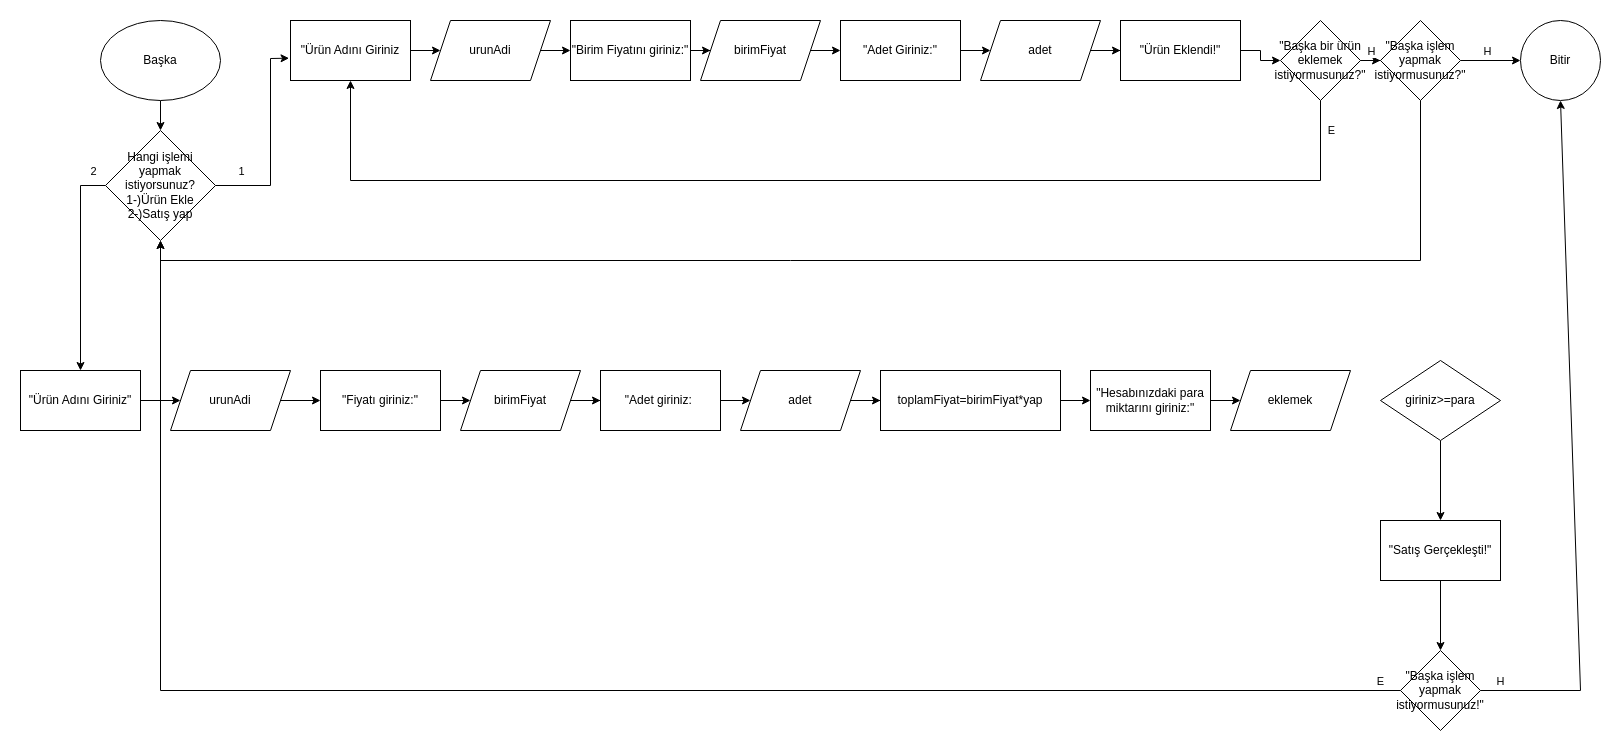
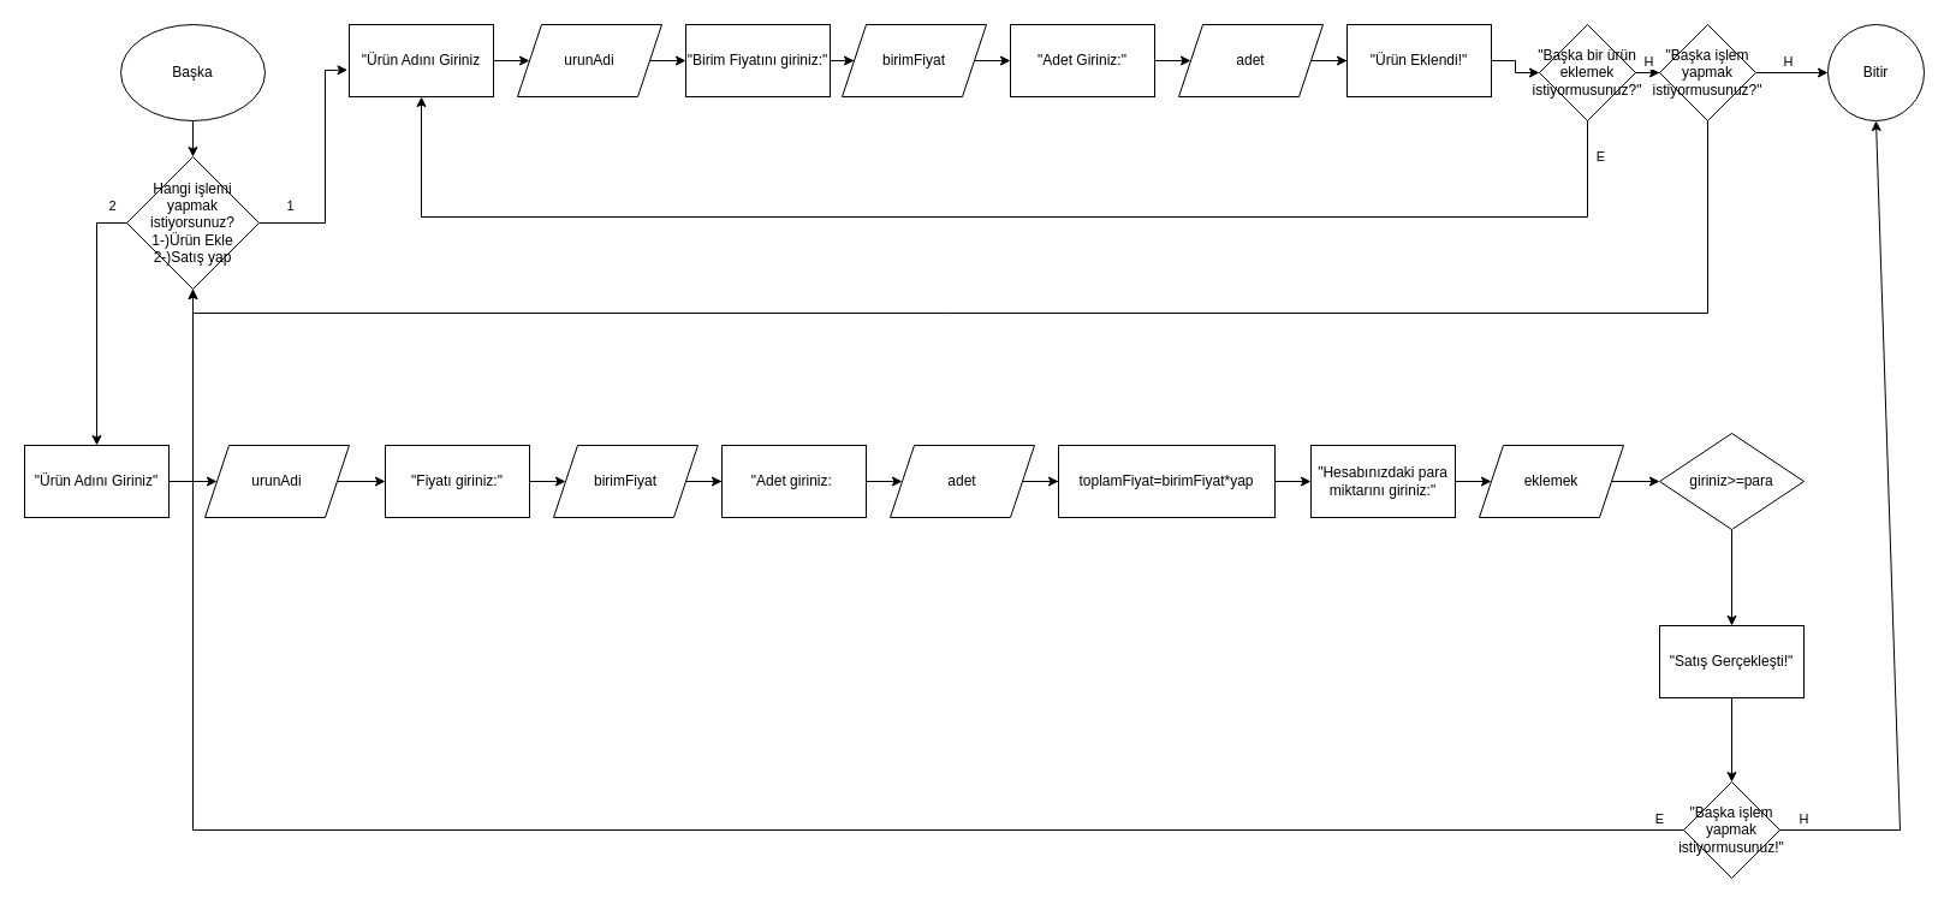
  <mxCell id="0" />
  <mxCell id="1" parent="0" />
  <mxCell id="2" value="" style="edgeStyle=orthogonalEdgeStyle;rounded=0;orthogonalLoop=1;jettySize=auto;html=1;" edge="1" parent="1" source="3" target="6"><mxGeometry relative="1" as="geometry" /></mxCell>
  <mxCell id="3" value="Başka" style="ellipse;whiteSpace=wrap;html=1;" vertex="1" parent="1"><mxGeometry x="100" width="120" height="80" as="geometry" y="20" /></mxCell>
  <mxCell id="4" value="" style="edgeStyle=orthogonalEdgeStyle;rounded=0;orthogonalLoop=1;jettySize=auto;html=1;exitX=0;exitY=0.5;exitDx=0;exitDy=0;" edge="1" parent="1" source="6" target="34"><mxGeometry relative="1" as="geometry" /></mxCell>
  <mxCell id="5" value="2" style="edgeLabel;html=1;align=center;verticalAlign=middle;resizable=0;points=[];" vertex="1" connectable="0" parent="4"><mxGeometry x="-0.878" relative="1" as="geometry"><mxPoint y="-15" as="offset" /></mxGeometry></mxCell>
  <mxCell id="6" value="Hangi işlemi yapmak istiyorsunuz?&lt;div&gt;1-)Ürün Ekle&lt;/div&gt;&lt;div&gt;2-)Satış yap&lt;/div&gt;" style="rhombus;whiteSpace=wrap;html=1;" vertex="1" parent="1"><mxGeometry x="105" y="130" width="110" height="110" as="geometry" /></mxCell>
  <mxCell id="7" value="" style="edgeStyle=orthogonalEdgeStyle;rounded=0;orthogonalLoop=1;jettySize=auto;html=1;" edge="1" parent="1" source="8" target="12"><mxGeometry relative="1" as="geometry" /></mxCell>
  <mxCell id="8" value="&quot;Ürün Adını Giriniz" style="rounded=0;whiteSpace=wrap;html=1;" vertex="1" parent="1"><mxGeometry x="290" width="120" height="60" as="geometry" y="20" /></mxCell>
  <mxCell id="9" value="" style="endArrow=classic;html=1;rounded=0;exitX=1;exitY=0.5;exitDx=0;exitDy=0;entryX=-0.012;entryY=0.628;entryDx=0;entryDy=0;entryPerimeter=0;" edge="1" parent="1" source="6" target="8"><mxGeometry width="50" height="50" relative="1" as="geometry"><mxPoint x="390" y="370" as="sourcePoint" /><mxPoint x="440" y="320" as="targetPoint" /><Array as="points"><mxPoint x="270" y="185" /><mxPoint x="270" y="58" /></Array></mxGeometry></mxCell>
  <mxCell id="10" value="1" style="edgeLabel;html=1;align=center;verticalAlign=middle;resizable=0;points=[];" vertex="1" connectable="0" parent="9"><mxGeometry x="-0.039" relative="1" as="geometry"><mxPoint x="-30" y="26" as="offset" /></mxGeometry></mxCell>
  <mxCell id="11" value="" style="edgeStyle=orthogonalEdgeStyle;rounded=0;orthogonalLoop=1;jettySize=auto;html=1;" edge="1" parent="1" source="12"><mxGeometry relative="1" as="geometry"><mxPoint x="569.984" y="50.048" as="targetPoint" /></mxGeometry></mxCell>
  <mxCell id="12" value="urunAdi" style="shape=parallelogram;perimeter=parallelogramPerimeter;whiteSpace=wrap;html=1;fixedSize=1;" vertex="1" parent="1"><mxGeometry x="430" width="120" height="60" as="geometry" y="20" /></mxCell>
  <mxCell id="13" value="" style="edgeStyle=orthogonalEdgeStyle;rounded=0;orthogonalLoop=1;jettySize=auto;html=1;" edge="1" parent="1" source="14" target="16"><mxGeometry relative="1" as="geometry" /></mxCell>
  <mxCell id="14" value="&quot;Birim Fiyatını giriniz:&quot;" style="rounded=0;whiteSpace=wrap;html=1;" vertex="1" parent="1"><mxGeometry x="570" width="120" height="60" as="geometry" y="20" /></mxCell>
  <mxCell id="15" value="" style="edgeStyle=orthogonalEdgeStyle;rounded=0;orthogonalLoop=1;jettySize=auto;html=1;" edge="1" parent="1" source="16"><mxGeometry relative="1" as="geometry"><mxPoint x="840" y="50" as="targetPoint" /></mxGeometry></mxCell>
  <mxCell id="16" value="birimFiyat" style="shape=parallelogram;perimeter=parallelogramPerimeter;whiteSpace=wrap;html=1;fixedSize=1;rounded=0;" vertex="1" parent="1"><mxGeometry x="700" width="120" height="60" as="geometry" y="20" /></mxCell>
  <mxCell id="17" value="" style="edgeStyle=orthogonalEdgeStyle;rounded=0;orthogonalLoop=1;jettySize=auto;html=1;" edge="1" parent="1" source="18" target="20"><mxGeometry relative="1" as="geometry" /></mxCell>
  <mxCell id="18" value="&quot;Adet Giriniz:&quot;" style="rounded=0;whiteSpace=wrap;html=1;" vertex="1" parent="1"><mxGeometry x="840" width="120" height="60" as="geometry" y="20" /></mxCell>
  <mxCell id="19" value="" style="edgeStyle=orthogonalEdgeStyle;rounded=0;orthogonalLoop=1;jettySize=auto;html=1;" edge="1" parent="1" source="20" target="22"><mxGeometry relative="1" as="geometry" /></mxCell>
  <mxCell id="20" value="adet" style="shape=parallelogram;perimeter=parallelogramPerimeter;whiteSpace=wrap;html=1;fixedSize=1;" vertex="1" parent="1"><mxGeometry x="980" width="120" height="60" as="geometry" y="20" /></mxCell>
  <mxCell id="21" value="" style="edgeStyle=orthogonalEdgeStyle;rounded=0;orthogonalLoop=1;jettySize=auto;html=1;" edge="1" parent="1" source="22" target="25"><mxGeometry relative="1" as="geometry" /></mxCell>
  <mxCell id="22" value="&quot;Ürün Eklendi!&quot;" style="whiteSpace=wrap;html=1;" vertex="1" parent="1"><mxGeometry x="1120" width="120" height="60" as="geometry" y="20" /></mxCell>
  <mxCell id="23" value="" style="edgeStyle=orthogonalEdgeStyle;rounded=0;orthogonalLoop=1;jettySize=auto;html=1;" edge="1" parent="1" source="25" target="28"><mxGeometry relative="1" as="geometry" /></mxCell>
  <mxCell id="24" value="H" style="edgeLabel;html=1;align=center;verticalAlign=middle;resizable=0;points=[];" vertex="1" connectable="0" parent="23"><mxGeometry x="0.544" y="1" relative="1" as="geometry"><mxPoint x="4" y="-9" as="offset" /></mxGeometry></mxCell>
  <mxCell id="25" value="&quot;Başka bir ürün eklemek istiyormusunuz?&quot;" style="rhombus;whiteSpace=wrap;html=1;" vertex="1" parent="1"><mxGeometry x="1280" width="80" height="80" as="geometry" y="20" /></mxCell>
  <mxCell id="26" value="" style="edgeStyle=orthogonalEdgeStyle;rounded=0;orthogonalLoop=1;jettySize=auto;html=1;" edge="1" parent="1" source="28" target="29"><mxGeometry relative="1" as="geometry" /></mxCell>
  <mxCell id="27" value="H" style="edgeLabel;html=1;align=center;verticalAlign=middle;resizable=0;points=[];" vertex="1" connectable="0" parent="26"><mxGeometry x="-0.144" relative="1" as="geometry"><mxPoint y="-10" as="offset" /></mxGeometry></mxCell>
  <mxCell id="28" value="&quot;Başka işlem yapmak istiyormusunuz?&quot;" style="rhombus;whiteSpace=wrap;html=1;" vertex="1" parent="1"><mxGeometry x="1380" width="80" height="80" as="geometry" y="20" /></mxCell>
  <mxCell id="29" value="Bitir" style="ellipse;whiteSpace=wrap;html=1;" vertex="1" parent="1"><mxGeometry x="1520" y="20" width="80" height="80" as="geometry" /></mxCell>
  <mxCell id="30" value="" style="endArrow=classic;html=1;rounded=0;entryX=0.5;entryY=1;entryDx=0;entryDy=0;exitX=0.5;exitY=1;exitDx=0;exitDy=0;" edge="1" parent="1" source="28" target="6"><mxGeometry width="50" height="50" relative="1" as="geometry"><mxPoint x="880" y="190" as="sourcePoint" /><mxPoint x="930" y="140" as="targetPoint" /><Array as="points"><mxPoint x="1420" y="260" /><mxPoint x="790" y="260" /><mxPoint x="160" y="260" /></Array></mxGeometry></mxCell>
  <mxCell id="31" value="" style="endArrow=classic;html=1;rounded=0;entryX=0.5;entryY=1;entryDx=0;entryDy=0;exitX=0.5;exitY=1;exitDx=0;exitDy=0;" edge="1" parent="1" source="25" target="8"><mxGeometry width="50" height="50" relative="1" as="geometry"><mxPoint x="880" y="190" as="sourcePoint" /><mxPoint x="930" y="140" as="targetPoint" /><Array as="points"><mxPoint x="1320" y="180" /><mxPoint x="350" y="180" /></Array></mxGeometry></mxCell>
  <mxCell id="32" value="E" style="edgeLabel;html=1;align=center;verticalAlign=middle;resizable=0;points=[];" vertex="1" connectable="0" parent="31"><mxGeometry x="-0.939" y="-1" relative="1" as="geometry"><mxPoint x="11" y="-6" as="offset" /></mxGeometry></mxCell>
  <mxCell id="33" value="" style="edgeStyle=orthogonalEdgeStyle;rounded=0;orthogonalLoop=1;jettySize=auto;html=1;" edge="1" parent="1" source="34" target="36"><mxGeometry relative="1" as="geometry" /></mxCell>
  <mxCell id="34" value="&quot;Ürün Adını Giriniz&quot;" style="whiteSpace=wrap;html=1;" vertex="1" parent="1"><mxGeometry y="370" width="120" height="60" as="geometry" x="20" /></mxCell>
  <mxCell id="35" value="" style="edgeStyle=orthogonalEdgeStyle;rounded=0;orthogonalLoop=1;jettySize=auto;html=1;" edge="1" parent="1" source="36" target="38"><mxGeometry relative="1" as="geometry" /></mxCell>
  <mxCell id="36" value="urunAdi" style="shape=parallelogram;perimeter=parallelogramPerimeter;whiteSpace=wrap;html=1;fixedSize=1;" vertex="1" parent="1"><mxGeometry x="170" y="370" width="120" height="60" as="geometry" /></mxCell>
  <mxCell id="37" value="" style="edgeStyle=orthogonalEdgeStyle;rounded=0;orthogonalLoop=1;jettySize=auto;html=1;" edge="1" parent="1" source="38" target="40"><mxGeometry relative="1" as="geometry"><mxPoint x="470" y="400" as="targetPoint" /></mxGeometry></mxCell>
  <mxCell id="38" value="&quot;Fiyatı giriniz:&quot;" style="whiteSpace=wrap;html=1;" vertex="1" parent="1"><mxGeometry x="320" y="370" width="120" height="60" as="geometry" /></mxCell>
  <mxCell id="39" value="" style="edgeStyle=orthogonalEdgeStyle;rounded=0;orthogonalLoop=1;jettySize=auto;html=1;" edge="1" parent="1" source="40" target="42"><mxGeometry relative="1" as="geometry" /></mxCell>
  <mxCell id="40" value="birimFiyat" style="shape=parallelogram;perimeter=parallelogramPerimeter;whiteSpace=wrap;html=1;fixedSize=1;" vertex="1" parent="1"><mxGeometry x="460" y="370" width="120" height="60" as="geometry" /></mxCell>
  <mxCell id="41" value="" style="edgeStyle=orthogonalEdgeStyle;rounded=0;orthogonalLoop=1;jettySize=auto;html=1;" edge="1" parent="1" source="42" target="44"><mxGeometry relative="1" as="geometry" /></mxCell>
  <mxCell id="42" value="&quot;Adet giriniz:&amp;nbsp;" style="whiteSpace=wrap;html=1;" vertex="1" parent="1"><mxGeometry x="600" y="370" width="120" height="60" as="geometry" /></mxCell>
  <mxCell id="43" value="" style="edgeStyle=orthogonalEdgeStyle;rounded=0;orthogonalLoop=1;jettySize=auto;html=1;" edge="1" parent="1" source="44" target="46"><mxGeometry relative="1" as="geometry" /></mxCell>
  <mxCell id="44" value="adet" style="shape=parallelogram;perimeter=parallelogramPerimeter;whiteSpace=wrap;html=1;fixedSize=1;" vertex="1" parent="1"><mxGeometry x="740" y="370" width="120" height="60" as="geometry" /></mxCell>
  <mxCell id="45" value="" style="edgeStyle=orthogonalEdgeStyle;rounded=0;orthogonalLoop=1;jettySize=auto;html=1;" edge="1" parent="1" source="46" target="48"><mxGeometry relative="1" as="geometry" /></mxCell>
  <mxCell id="46" value="toplamFiyat=birimFiyat*yap" style="whiteSpace=wrap;html=1;" vertex="1" parent="1"><mxGeometry x="880" y="370" width="180" height="60" as="geometry" /></mxCell>
  <mxCell id="47" value="" style="edgeStyle=orthogonalEdgeStyle;rounded=0;orthogonalLoop=1;jettySize=auto;html=1;" edge="1" parent="1" source="48" target="50"><mxGeometry relative="1" as="geometry" /></mxCell>
  <mxCell id="48" value="&quot;Hesabınızdaki para miktarını giriniz:&quot;" style="whiteSpace=wrap;html=1;" vertex="1" parent="1"><mxGeometry x="1090" y="370" width="120" height="60" as="geometry" /></mxCell>
+ <mxCell id="49" value="" style="edgeStyle=orthogonalEdgeStyle;rounded=0;orthogonalLoop=1;jettySize=auto;html=1;" edge="1" parent="1" source="50" target="52"><mxGeometry relative="1" as="geometry" /></mxCell>
  <mxCell id="50" value="eklemek" style="shape=parallelogram;perimeter=parallelogramPerimeter;whiteSpace=wrap;html=1;fixedSize=1;" vertex="1" parent="1"><mxGeometry x="1230" y="370" width="120" height="60" as="geometry" /></mxCell>
  <mxCell id="51" value="" style="edgeStyle=orthogonalEdgeStyle;rounded=0;orthogonalLoop=1;jettySize=auto;html=1;" edge="1" parent="1" source="52" target="54"><mxGeometry relative="1" as="geometry" /></mxCell>
  <mxCell id="52" value="giriniz&amp;gt;=para" style="rhombus;whiteSpace=wrap;html=1;" vertex="1" parent="1"><mxGeometry x="1380" y="360" width="120" height="80" as="geometry" /></mxCell>
  <mxCell id="53" value="" style="edgeStyle=orthogonalEdgeStyle;rounded=0;orthogonalLoop=1;jettySize=auto;html=1;" edge="1" parent="1" source="54" target="55"><mxGeometry relative="1" as="geometry" /></mxCell>
  <mxCell id="54" value="&quot;Satış Gerçekleşti!&quot;" style="whiteSpace=wrap;html=1;" vertex="1" parent="1"><mxGeometry x="1380" y="520" width="120" height="60" as="geometry" /></mxCell>
  <mxCell id="55" value="&quot;Başka işlem yapmak istiyormusunuz!&quot;" style="rhombus;whiteSpace=wrap;html=1;" vertex="1" parent="1"><mxGeometry x="1400" y="650" width="80" height="80" as="geometry" /></mxCell>
  <mxCell id="56" value="" style="endArrow=classic;html=1;rounded=0;exitX=0;exitY=0.5;exitDx=0;exitDy=0;entryX=0.5;entryY=1;entryDx=0;entryDy=0;" edge="1" parent="1" source="55" target="6"><mxGeometry width="50" height="50" relative="1" as="geometry"><mxPoint x="880" y="600" as="sourcePoint" /><mxPoint x="60" y="690" as="targetPoint" /><Array as="points"><mxPoint x="160" y="690" /></Array></mxGeometry></mxCell>
  <mxCell id="57" value="E" style="edgeLabel;html=1;align=center;verticalAlign=middle;resizable=0;points=[];" vertex="1" connectable="0" parent="56"><mxGeometry x="-0.935" y="2" relative="1" as="geometry"><mxPoint x="34" y="-12" as="offset" /></mxGeometry></mxCell>
  <mxCell id="58" value="" style="endArrow=classic;html=1;rounded=0;exitX=1;exitY=0.5;exitDx=0;exitDy=0;entryX=0.5;entryY=1;entryDx=0;entryDy=0;" edge="1" parent="1" source="55" target="29"><mxGeometry width="50" height="50" relative="1" as="geometry"><mxPoint x="790" y="500" as="sourcePoint" /><mxPoint x="840" y="450" as="targetPoint" /><Array as="points"><mxPoint x="1580" y="690" /></Array></mxGeometry></mxCell>
  <mxCell id="59" value="H" style="edgeLabel;html=1;align=center;verticalAlign=middle;resizable=0;points=[];" vertex="1" connectable="0" parent="58"><mxGeometry x="-0.903" y="1" relative="1" as="geometry"><mxPoint x="-14" y="-9" as="offset" /></mxGeometry></mxCell>
